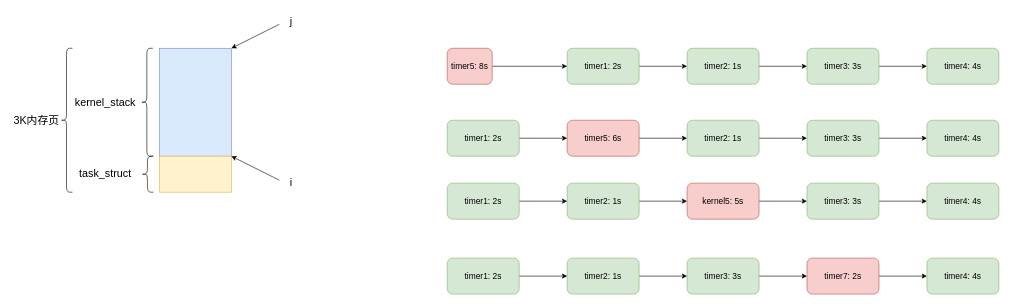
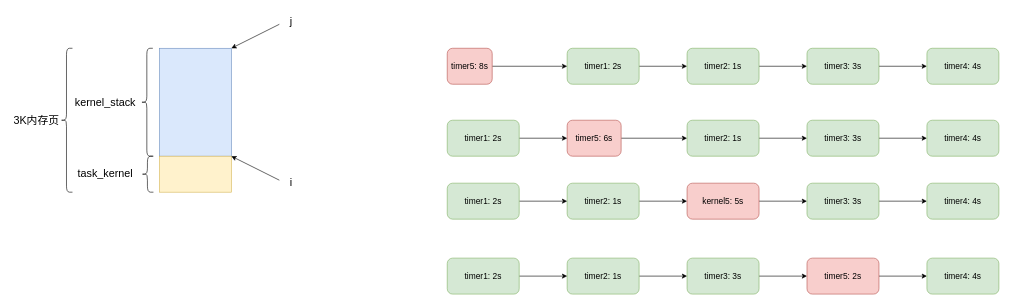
  <mxCell id="0" />
  <mxCell id="1" parent="0" />
  <mxCell id="2" value="" style="rounded=0;whiteSpace=wrap;html=1;fillColor=#dae8fc;strokeColor=#6c8ebf;" parent="1" vertex="1"><mxGeometry x="265" y="80" width="120" height="180" as="geometry" /></mxCell>
  <mxCell id="3" value="" style="rounded=0;whiteSpace=wrap;html=1;fillColor=#fff2cc;strokeColor=#d6b656;" parent="1" vertex="1"><mxGeometry x="265" y="260" width="120" height="60" as="geometry" /></mxCell>
  <mxCell id="4" value="" style="shape=curlyBracket;whiteSpace=wrap;html=1;rounded=1;labelPosition=left;verticalLabelPosition=middle;align=right;verticalAlign=middle;" parent="1" vertex="1"><mxGeometry x="100" y="80" width="20" height="240" as="geometry" /></mxCell>
  <mxCell id="5" value="&lt;font style=&quot;font-size: 18px;&quot;&gt;3K内存页&lt;/font&gt;" style="text;strokeColor=none;align=center;fillColor=none;html=1;verticalAlign=middle;whiteSpace=wrap;rounded=0;" parent="1" vertex="1"><mxGeometry x="20" y="185" width="80" height="30" as="geometry" /></mxCell>
  <mxCell id="6" value="" style="shape=curlyBracket;whiteSpace=wrap;html=1;rounded=1;labelPosition=left;verticalLabelPosition=middle;align=right;verticalAlign=middle;fontSize=18;" parent="1" vertex="1"><mxGeometry x="235" y="260" width="20" height="60" as="geometry" /></mxCell>
- <mxCell id="7" value="&lt;font style=&quot;font-size: 18px;&quot;&gt;task_struct&lt;/font&gt;" style="text;strokeColor=none;align=center;fillColor=none;html=1;verticalAlign=middle;whiteSpace=wrap;rounded=0;" parent="1" vertex="1"><mxGeometry x="135" y="275" width="80" height="30" as="geometry" /></mxCell>
+ <mxCell id="7" value="&lt;font style=&quot;font-size: 18px;&quot;&gt;task_kernel&lt;/font&gt;" style="text;strokeColor=none;align=center;fillColor=none;html=1;verticalAlign=middle;whiteSpace=wrap;rounded=0;" parent="1" vertex="1"><mxGeometry x="135" y="275" width="80" height="30" as="geometry" /></mxCell>
  <mxCell id="8" value="&lt;font style=&quot;font-size: 18px;&quot;&gt;kernel_stack&lt;/font&gt;" style="text;strokeColor=none;align=center;fillColor=none;html=1;verticalAlign=middle;whiteSpace=wrap;rounded=0;" parent="1" vertex="1"><mxGeometry x="135" y="155" width="80" height="30" as="geometry" /></mxCell>
  <mxCell id="9" value="" style="shape=curlyBracket;whiteSpace=wrap;html=1;rounded=1;labelPosition=left;verticalLabelPosition=middle;align=right;verticalAlign=middle;fontSize=18;" parent="1" vertex="1"><mxGeometry x="234" y="80" width="20" height="180" as="geometry" /></mxCell>
  <mxCell id="10" value="" style="endArrow=classic;html=1;rounded=0;fontSize=18;entryX=1;entryY=0;entryDx=0;entryDy=0;" parent="1" target="2" edge="1"><mxGeometry width="50" height="50" relative="1" as="geometry"><mxPoint x="465" y="40" as="sourcePoint" /><mxPoint x="575" y="40" as="targetPoint" /></mxGeometry></mxCell>
  <mxCell id="11" value="j" style="text;strokeColor=none;align=center;fillColor=none;html=1;verticalAlign=middle;whiteSpace=wrap;rounded=0;fontSize=18;" parent="1" vertex="1"><mxGeometry x="455" y="20" width="60" height="30" as="geometry" /></mxCell>
  <mxCell id="12" value="" style="endArrow=classic;html=1;rounded=0;fontSize=18;entryX=1;entryY=0;entryDx=0;entryDy=0;" parent="1" edge="1"><mxGeometry width="50" height="50" relative="1" as="geometry"><mxPoint x="465" y="300" as="sourcePoint" /><mxPoint x="385" y="260" as="targetPoint" /></mxGeometry></mxCell>
  <mxCell id="13" value="i" style="text;strokeColor=none;align=center;fillColor=none;html=1;verticalAlign=middle;whiteSpace=wrap;rounded=0;fontSize=18;" parent="1" vertex="1"><mxGeometry x="455" y="290" width="60" height="30" as="geometry" /></mxCell>
  <mxCell id="14" style="edgeStyle=orthogonalEdgeStyle;rounded=0;orthogonalLoop=1;jettySize=auto;html=1;exitX=1;exitY=0.5;exitDx=0;exitDy=0;entryX=0;entryY=0.5;entryDx=0;entryDy=0;fontSize=14;" edge="1" parent="1" source="15" target="17"><mxGeometry relative="1" as="geometry" /></mxCell>
  <mxCell id="15" value="&lt;font style=&quot;font-size: 14px;&quot;&gt;timer1: 2s&lt;/font&gt;" style="rounded=1;whiteSpace=wrap;html=1;fillColor=#d5e8d4;strokeColor=#82b366;" vertex="1" parent="1"><mxGeometry x="945" y="80" width="120" height="60" as="geometry" /></mxCell>
  <mxCell id="16" style="edgeStyle=orthogonalEdgeStyle;rounded=0;orthogonalLoop=1;jettySize=auto;html=1;exitX=1;exitY=0.5;exitDx=0;exitDy=0;entryX=0;entryY=0.5;entryDx=0;entryDy=0;fontSize=14;" edge="1" parent="1" source="17" target="19"><mxGeometry relative="1" as="geometry" /></mxCell>
  <mxCell id="17" value="&lt;font style=&quot;font-size: 14px;&quot;&gt;timer2: 1s&lt;/font&gt;" style="rounded=1;whiteSpace=wrap;html=1;fillColor=#d5e8d4;strokeColor=#82b366;" vertex="1" parent="1"><mxGeometry x="1145" y="80" width="120" height="60" as="geometry" /></mxCell>
  <mxCell id="18" style="edgeStyle=orthogonalEdgeStyle;rounded=0;orthogonalLoop=1;jettySize=auto;html=1;exitX=1;exitY=0.5;exitDx=0;exitDy=0;entryX=0;entryY=0.5;entryDx=0;entryDy=0;fontSize=14;" edge="1" parent="1" source="19" target="20"><mxGeometry relative="1" as="geometry" /></mxCell>
  <mxCell id="19" value="&lt;font style=&quot;font-size: 14px;&quot;&gt;timer3: 3s&lt;/font&gt;" style="rounded=1;whiteSpace=wrap;html=1;fillColor=#d5e8d4;strokeColor=#82b366;" vertex="1" parent="1"><mxGeometry x="1345" y="80" width="120" height="60" as="geometry" /></mxCell>
  <mxCell id="20" value="&lt;font style=&quot;font-size: 14px;&quot;&gt;timer4: 4s&lt;/font&gt;" style="rounded=1;whiteSpace=wrap;html=1;fillColor=#d5e8d4;strokeColor=#82b366;" vertex="1" parent="1"><mxGeometry x="1545" y="80" width="120" height="60" as="geometry" /></mxCell>
  <mxCell id="21" style="edgeStyle=orthogonalEdgeStyle;rounded=0;orthogonalLoop=1;jettySize=auto;html=1;exitX=1;exitY=0.5;exitDx=0;exitDy=0;entryX=0;entryY=0.5;entryDx=0;entryDy=0;fontSize=14;" edge="1" parent="1" source="22" target="15"><mxGeometry relative="1" as="geometry" /></mxCell>
  <mxCell id="22" value="&lt;font style=&quot;font-size: 14px;&quot;&gt;timer5: 8s&lt;/font&gt;" style="rounded=1;whiteSpace=wrap;html=1;fillColor=#f8cecc;strokeColor=#b85450;" vertex="1" parent="1"><mxGeometry x="745" y="80" width="75" height="60" as="geometry" /></mxCell>
  <mxCell id="23" style="edgeStyle=orthogonalEdgeStyle;rounded=0;orthogonalLoop=1;jettySize=auto;html=1;exitX=1;exitY=0.5;exitDx=0;exitDy=0;entryX=0;entryY=0.5;entryDx=0;entryDy=0;fontSize=14;" edge="1" parent="1" source="24" target="26"><mxGeometry relative="1" as="geometry" /></mxCell>
- <mxCell id="24" value="&lt;font style=&quot;font-size: 14px;&quot;&gt;timer5: 6s&lt;/font&gt;" style="rounded=1;whiteSpace=wrap;html=1;fillColor=#f8cecc;strokeColor=#b85450;" vertex="1" parent="1"><mxGeometry x="945" y="200" width="120" height="60" as="geometry" /></mxCell>
+ <mxCell id="24" value="&lt;font style=&quot;font-size: 14px;&quot;&gt;timer5: 6s&lt;/font&gt;" style="rounded=1;whiteSpace=wrap;html=1;fillColor=#f8cecc;strokeColor=#b85450;" vertex="1" parent="1"><mxGeometry x="945" y="200" width="90" height="60" as="geometry" /></mxCell>
  <mxCell id="25" style="edgeStyle=orthogonalEdgeStyle;rounded=0;orthogonalLoop=1;jettySize=auto;html=1;exitX=1;exitY=0.5;exitDx=0;exitDy=0;entryX=0;entryY=0.5;entryDx=0;entryDy=0;fontSize=14;" edge="1" parent="1" source="26" target="28"><mxGeometry relative="1" as="geometry" /></mxCell>
  <mxCell id="26" value="&lt;font style=&quot;font-size: 14px;&quot;&gt;timer2: 1s&lt;/font&gt;" style="rounded=1;whiteSpace=wrap;html=1;fillColor=#d5e8d4;strokeColor=#82b366;" vertex="1" parent="1"><mxGeometry x="1145" y="200" width="120" height="60" as="geometry" /></mxCell>
  <mxCell id="27" style="edgeStyle=orthogonalEdgeStyle;rounded=0;orthogonalLoop=1;jettySize=auto;html=1;exitX=1;exitY=0.5;exitDx=0;exitDy=0;entryX=0;entryY=0.5;entryDx=0;entryDy=0;fontSize=14;" edge="1" parent="1" source="28" target="29"><mxGeometry relative="1" as="geometry" /></mxCell>
  <mxCell id="28" value="&lt;font style=&quot;font-size: 14px;&quot;&gt;timer3: 3s&lt;/font&gt;" style="rounded=1;whiteSpace=wrap;html=1;fillColor=#d5e8d4;strokeColor=#82b366;" vertex="1" parent="1"><mxGeometry x="1345" y="200" width="120" height="60" as="geometry" /></mxCell>
  <mxCell id="29" value="&lt;font style=&quot;font-size: 14px;&quot;&gt;timer4: 4s&lt;/font&gt;" style="rounded=1;whiteSpace=wrap;html=1;fillColor=#d5e8d4;strokeColor=#82b366;" vertex="1" parent="1"><mxGeometry x="1545" y="200" width="120" height="60" as="geometry" /></mxCell>
  <mxCell id="30" style="edgeStyle=orthogonalEdgeStyle;rounded=0;orthogonalLoop=1;jettySize=auto;html=1;exitX=1;exitY=0.5;exitDx=0;exitDy=0;entryX=0;entryY=0.5;entryDx=0;entryDy=0;fontSize=14;" edge="1" parent="1" source="31" target="24"><mxGeometry relative="1" as="geometry" /></mxCell>
  <mxCell id="31" value="&lt;font style=&quot;font-size: 14px;&quot;&gt;timer1: 2s&lt;/font&gt;" style="rounded=1;whiteSpace=wrap;html=1;fillColor=#d5e8d4;strokeColor=#82b366;" vertex="1" parent="1"><mxGeometry x="745" y="200" width="120" height="60" as="geometry" /></mxCell>
  <mxCell id="32" style="edgeStyle=orthogonalEdgeStyle;rounded=0;orthogonalLoop=1;jettySize=auto;html=1;exitX=1;exitY=0.5;exitDx=0;exitDy=0;entryX=0;entryY=0.5;entryDx=0;entryDy=0;fontSize=14;" edge="1" parent="1" source="33" target="35"><mxGeometry relative="1" as="geometry" /></mxCell>
  <mxCell id="33" value="&lt;font style=&quot;font-size: 14px;&quot;&gt;timer2: 1s&lt;/font&gt;" style="rounded=1;whiteSpace=wrap;html=1;fillColor=#d5e8d4;strokeColor=#82b366;" vertex="1" parent="1"><mxGeometry x="945" y="305" width="120" height="60" as="geometry" /></mxCell>
  <mxCell id="34" style="edgeStyle=orthogonalEdgeStyle;rounded=0;orthogonalLoop=1;jettySize=auto;html=1;exitX=1;exitY=0.5;exitDx=0;exitDy=0;entryX=0;entryY=0.5;entryDx=0;entryDy=0;fontSize=14;" edge="1" parent="1" source="35" target="37"><mxGeometry relative="1" as="geometry" /></mxCell>
  <mxCell id="35" value="&lt;font style=&quot;font-size: 14px;&quot;&gt;kernel5: 5s&lt;/font&gt;" style="rounded=1;whiteSpace=wrap;html=1;fillColor=#f8cecc;strokeColor=#b85450;" vertex="1" parent="1"><mxGeometry x="1145" y="305" width="120" height="60" as="geometry" /></mxCell>
  <mxCell id="36" style="edgeStyle=orthogonalEdgeStyle;rounded=0;orthogonalLoop=1;jettySize=auto;html=1;exitX=1;exitY=0.5;exitDx=0;exitDy=0;entryX=0;entryY=0.5;entryDx=0;entryDy=0;fontSize=14;" edge="1" parent="1" source="37" target="38"><mxGeometry relative="1" as="geometry" /></mxCell>
  <mxCell id="37" value="&lt;font style=&quot;font-size: 14px;&quot;&gt;timer3: 3s&lt;/font&gt;" style="rounded=1;whiteSpace=wrap;html=1;fillColor=#d5e8d4;strokeColor=#82b366;" vertex="1" parent="1"><mxGeometry x="1345" y="305" width="120" height="60" as="geometry" /></mxCell>
  <mxCell id="38" value="&lt;font style=&quot;font-size: 14px;&quot;&gt;timer4: 4s&lt;/font&gt;" style="rounded=1;whiteSpace=wrap;html=1;fillColor=#d5e8d4;strokeColor=#82b366;" vertex="1" parent="1"><mxGeometry x="1545" y="305" width="120" height="60" as="geometry" /></mxCell>
  <mxCell id="39" style="edgeStyle=orthogonalEdgeStyle;rounded=0;orthogonalLoop=1;jettySize=auto;html=1;exitX=1;exitY=0.5;exitDx=0;exitDy=0;entryX=0;entryY=0.5;entryDx=0;entryDy=0;fontSize=14;" edge="1" parent="1" source="40" target="33"><mxGeometry relative="1" as="geometry" /></mxCell>
  <mxCell id="40" value="&lt;font style=&quot;font-size: 14px;&quot;&gt;timer1: 2s&lt;/font&gt;" style="rounded=1;whiteSpace=wrap;html=1;fillColor=#d5e8d4;strokeColor=#82b366;" vertex="1" parent="1"><mxGeometry x="745" y="305" width="120" height="60" as="geometry" /></mxCell>
  <mxCell id="41" style="edgeStyle=orthogonalEdgeStyle;rounded=0;orthogonalLoop=1;jettySize=auto;html=1;exitX=1;exitY=0.5;exitDx=0;exitDy=0;entryX=0;entryY=0.5;entryDx=0;entryDy=0;fontSize=14;" edge="1" parent="1" source="42" target="44"><mxGeometry relative="1" as="geometry" /></mxCell>
  <mxCell id="42" value="&lt;font style=&quot;font-size: 14px;&quot;&gt;timer2: 1s&lt;/font&gt;" style="rounded=1;whiteSpace=wrap;html=1;fillColor=#d5e8d4;strokeColor=#82b366;" vertex="1" parent="1"><mxGeometry x="945" y="430" width="120" height="60" as="geometry" /></mxCell>
  <mxCell id="43" style="edgeStyle=orthogonalEdgeStyle;rounded=0;orthogonalLoop=1;jettySize=auto;html=1;exitX=1;exitY=0.5;exitDx=0;exitDy=0;entryX=0;entryY=0.5;entryDx=0;entryDy=0;fontSize=14;" edge="1" parent="1" source="44" target="46"><mxGeometry relative="1" as="geometry" /></mxCell>
  <mxCell id="44" value="&lt;font style=&quot;font-size: 14px;&quot;&gt;timer3: 3s&lt;/font&gt;" style="rounded=1;whiteSpace=wrap;html=1;fillColor=#d5e8d4;strokeColor=#82b366;" vertex="1" parent="1"><mxGeometry x="1145" y="430" width="120" height="60" as="geometry" /></mxCell>
  <mxCell id="45" style="edgeStyle=orthogonalEdgeStyle;rounded=0;orthogonalLoop=1;jettySize=auto;html=1;exitX=1;exitY=0.5;exitDx=0;exitDy=0;entryX=0;entryY=0.5;entryDx=0;entryDy=0;fontSize=14;" edge="1" parent="1" source="46" target="47"><mxGeometry relative="1" as="geometry" /></mxCell>
- <mxCell id="46" value="&lt;font style=&quot;font-size: 14px;&quot;&gt;timer7: 2s&lt;/font&gt;" style="rounded=1;whiteSpace=wrap;html=1;fillColor=#f8cecc;strokeColor=#b85450;" vertex="1" parent="1"><mxGeometry x="1345" y="430" width="120" height="60" as="geometry" /></mxCell>
+ <mxCell id="46" value="&lt;font style=&quot;font-size: 14px;&quot;&gt;timer5: 2s&lt;/font&gt;" style="rounded=1;whiteSpace=wrap;html=1;fillColor=#f8cecc;strokeColor=#b85450;" vertex="1" parent="1"><mxGeometry x="1345" y="430" width="120" height="60" as="geometry" /></mxCell>
  <mxCell id="47" value="&lt;font style=&quot;font-size: 14px;&quot;&gt;timer4: 4s&lt;/font&gt;" style="rounded=1;whiteSpace=wrap;html=1;fillColor=#d5e8d4;strokeColor=#82b366;" vertex="1" parent="1"><mxGeometry x="1545" y="430" width="120" height="60" as="geometry" /></mxCell>
  <mxCell id="48" style="edgeStyle=orthogonalEdgeStyle;rounded=0;orthogonalLoop=1;jettySize=auto;html=1;exitX=1;exitY=0.5;exitDx=0;exitDy=0;entryX=0;entryY=0.5;entryDx=0;entryDy=0;fontSize=14;" edge="1" parent="1" source="49" target="42"><mxGeometry relative="1" as="geometry" /></mxCell>
  <mxCell id="49" value="&lt;font style=&quot;font-size: 14px;&quot;&gt;timer1: 2s&lt;/font&gt;" style="rounded=1;whiteSpace=wrap;html=1;fillColor=#d5e8d4;strokeColor=#82b366;" vertex="1" parent="1"><mxGeometry x="745" y="430" width="120" height="60" as="geometry" /></mxCell>
